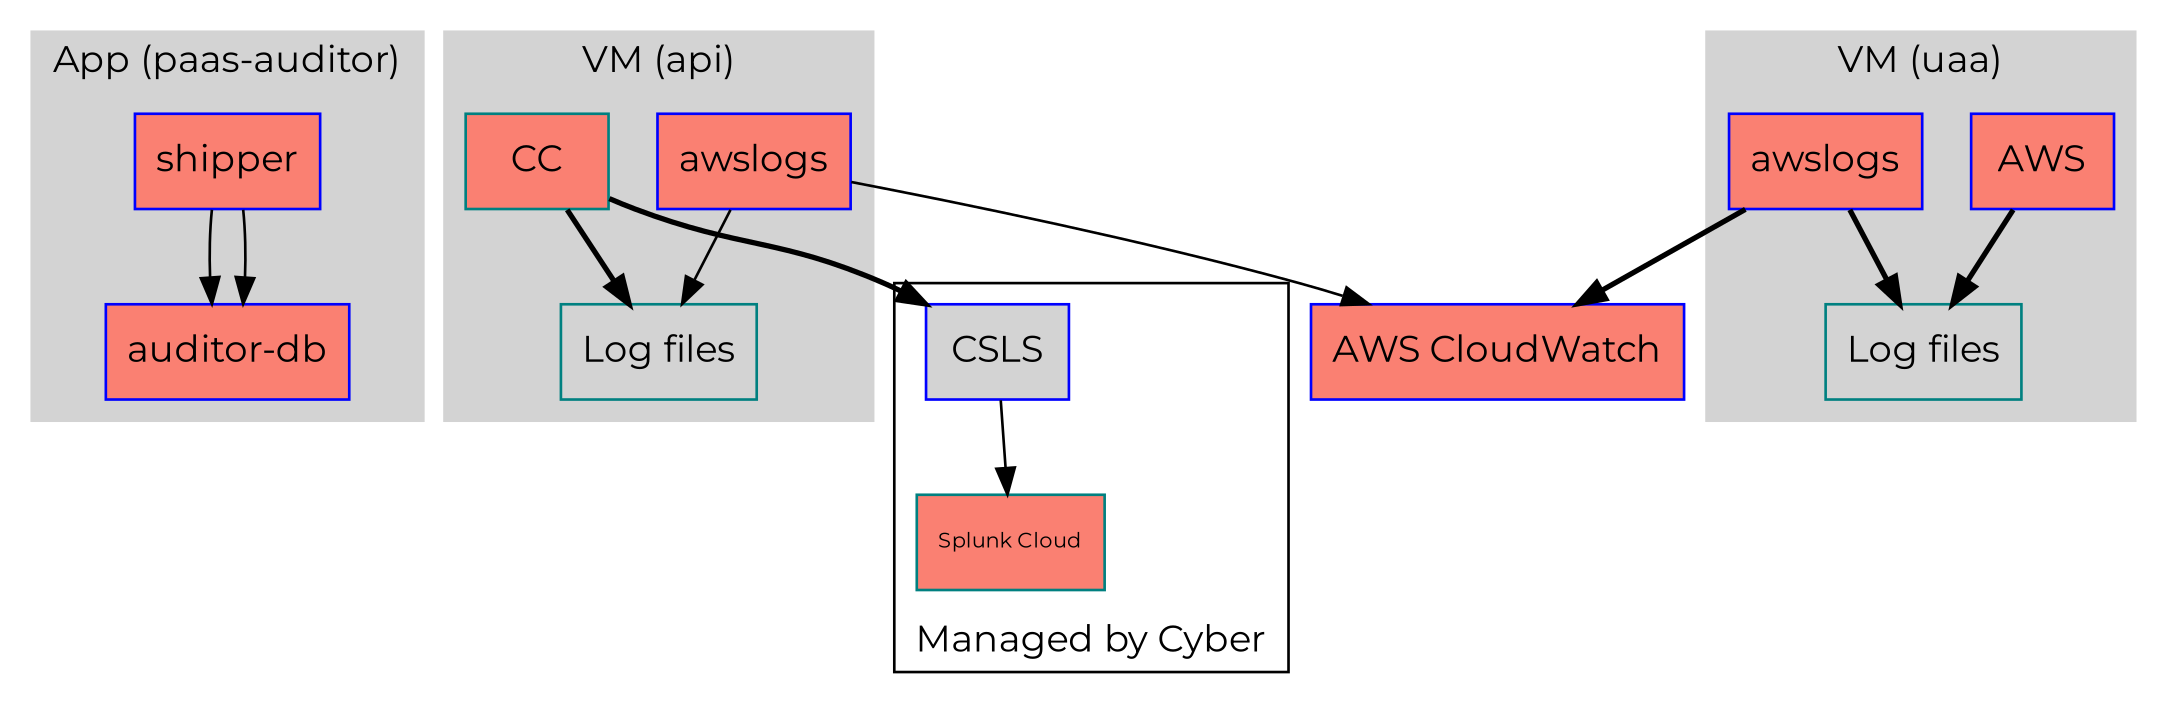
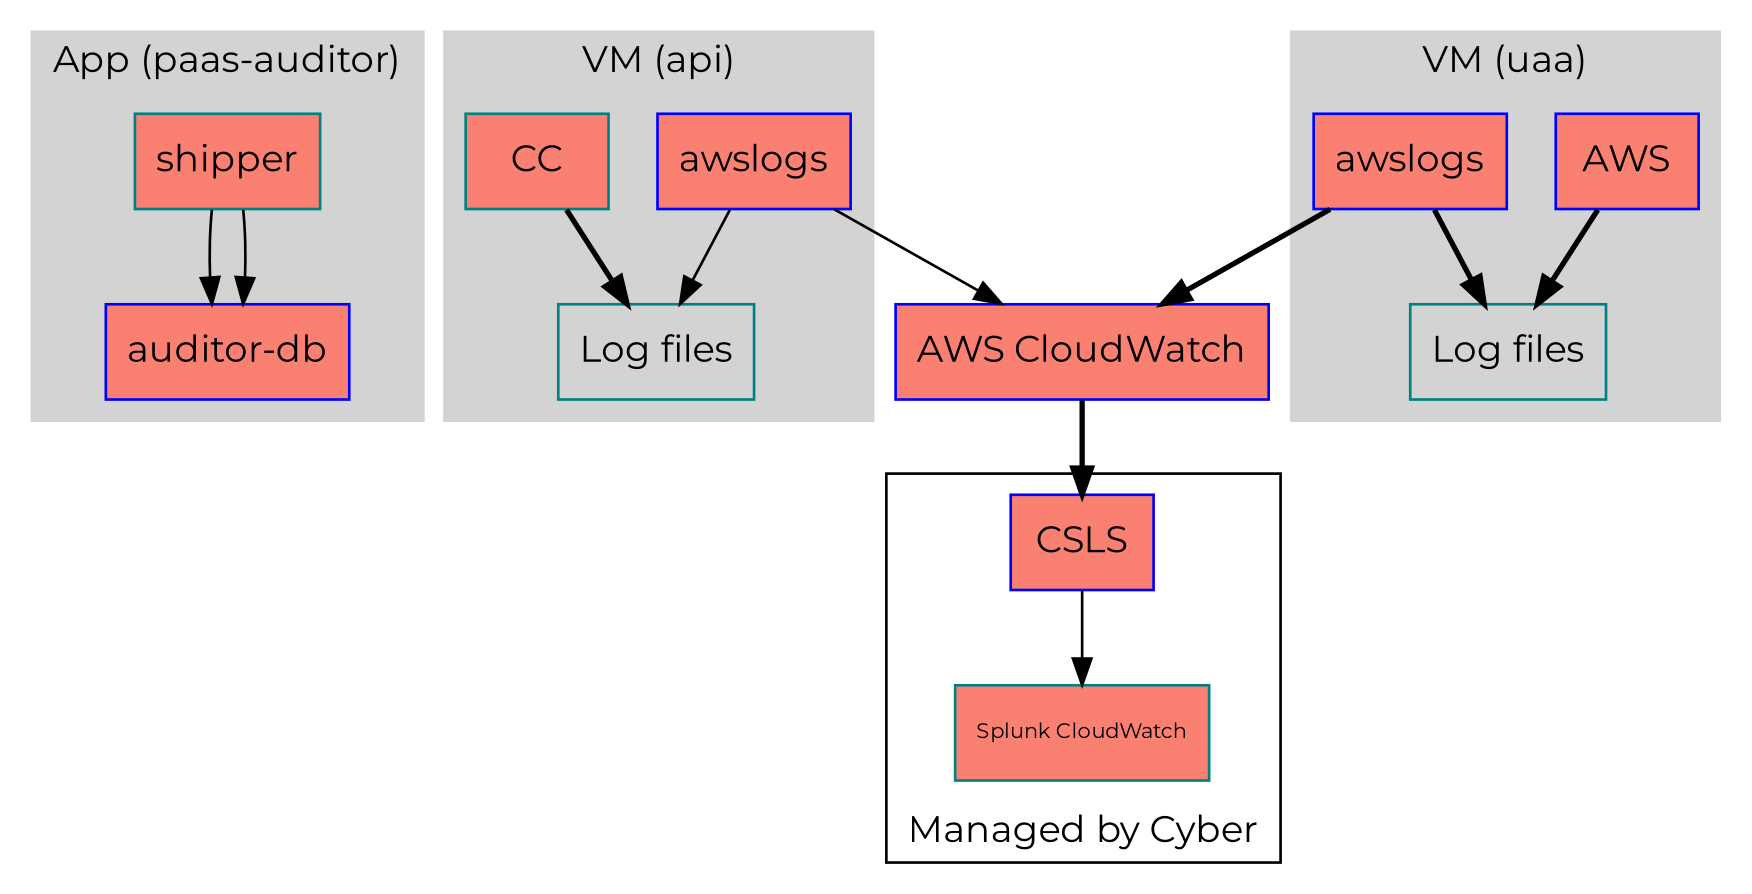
  digraph {
    fontname=Montserrat
    node [color=blue fillcolor=salmon fontname=Montserrat shape=rect style=filled]
    edge [fontname=Montserrat style=solid]
-   shipper
+   shipper [color=teal]
    n2 [label="auditor-db"]
    n3 [color=teal label=CC]
    n4 [color=teal fillcolor=lightgrey label="Log files"]
    n5 [label=awslogs]
    n6 [label=AWS]
    n7 [color=teal fillcolor=lightgrey label="Log files"]
    n8 [label=awslogs]
-   n9 [fillcolor=lightgrey label=CSLS]
-   n10 [color=teal fontsize=8 label="Splunk Cloud"]
+   n9 [label=CSLS]
+   n10 [color=teal fontsize=8 label="Splunk CloudWatch"]
    n11 [label="AWS CloudWatch"]
    subgraph cluster_1 {
      color=lightgrey
      label="App (paas-auditor)"
      style=filled
      shipper
      n2
    }
    subgraph cluster_2 {
      color=lightgrey
      label="VM (api)"
      style=filled
      n3
      n4
      n5
    }
    subgraph cluster_3 {
      color=lightgrey
      label="VM (uaa)"
      style=filled
      n6
      n7
      n8
    }
    subgraph cluster_4 {
      label="Managed by Cyber"
      labelloc=b
      n9
      n10
    }
    shipper -> n2
    shipper -> n2
    n3 -> n4 [style=bold]
    n5 -> n4
    n5 -> n11
    n6 -> n7 [style=bold]
    n8 -> n7 [style=bold]
    n8 -> n11 [style=bold]
    n9 -> n10
-   n3 -> n9 [style=bold]
+   n11 -> n9 [style=bold]
  }
